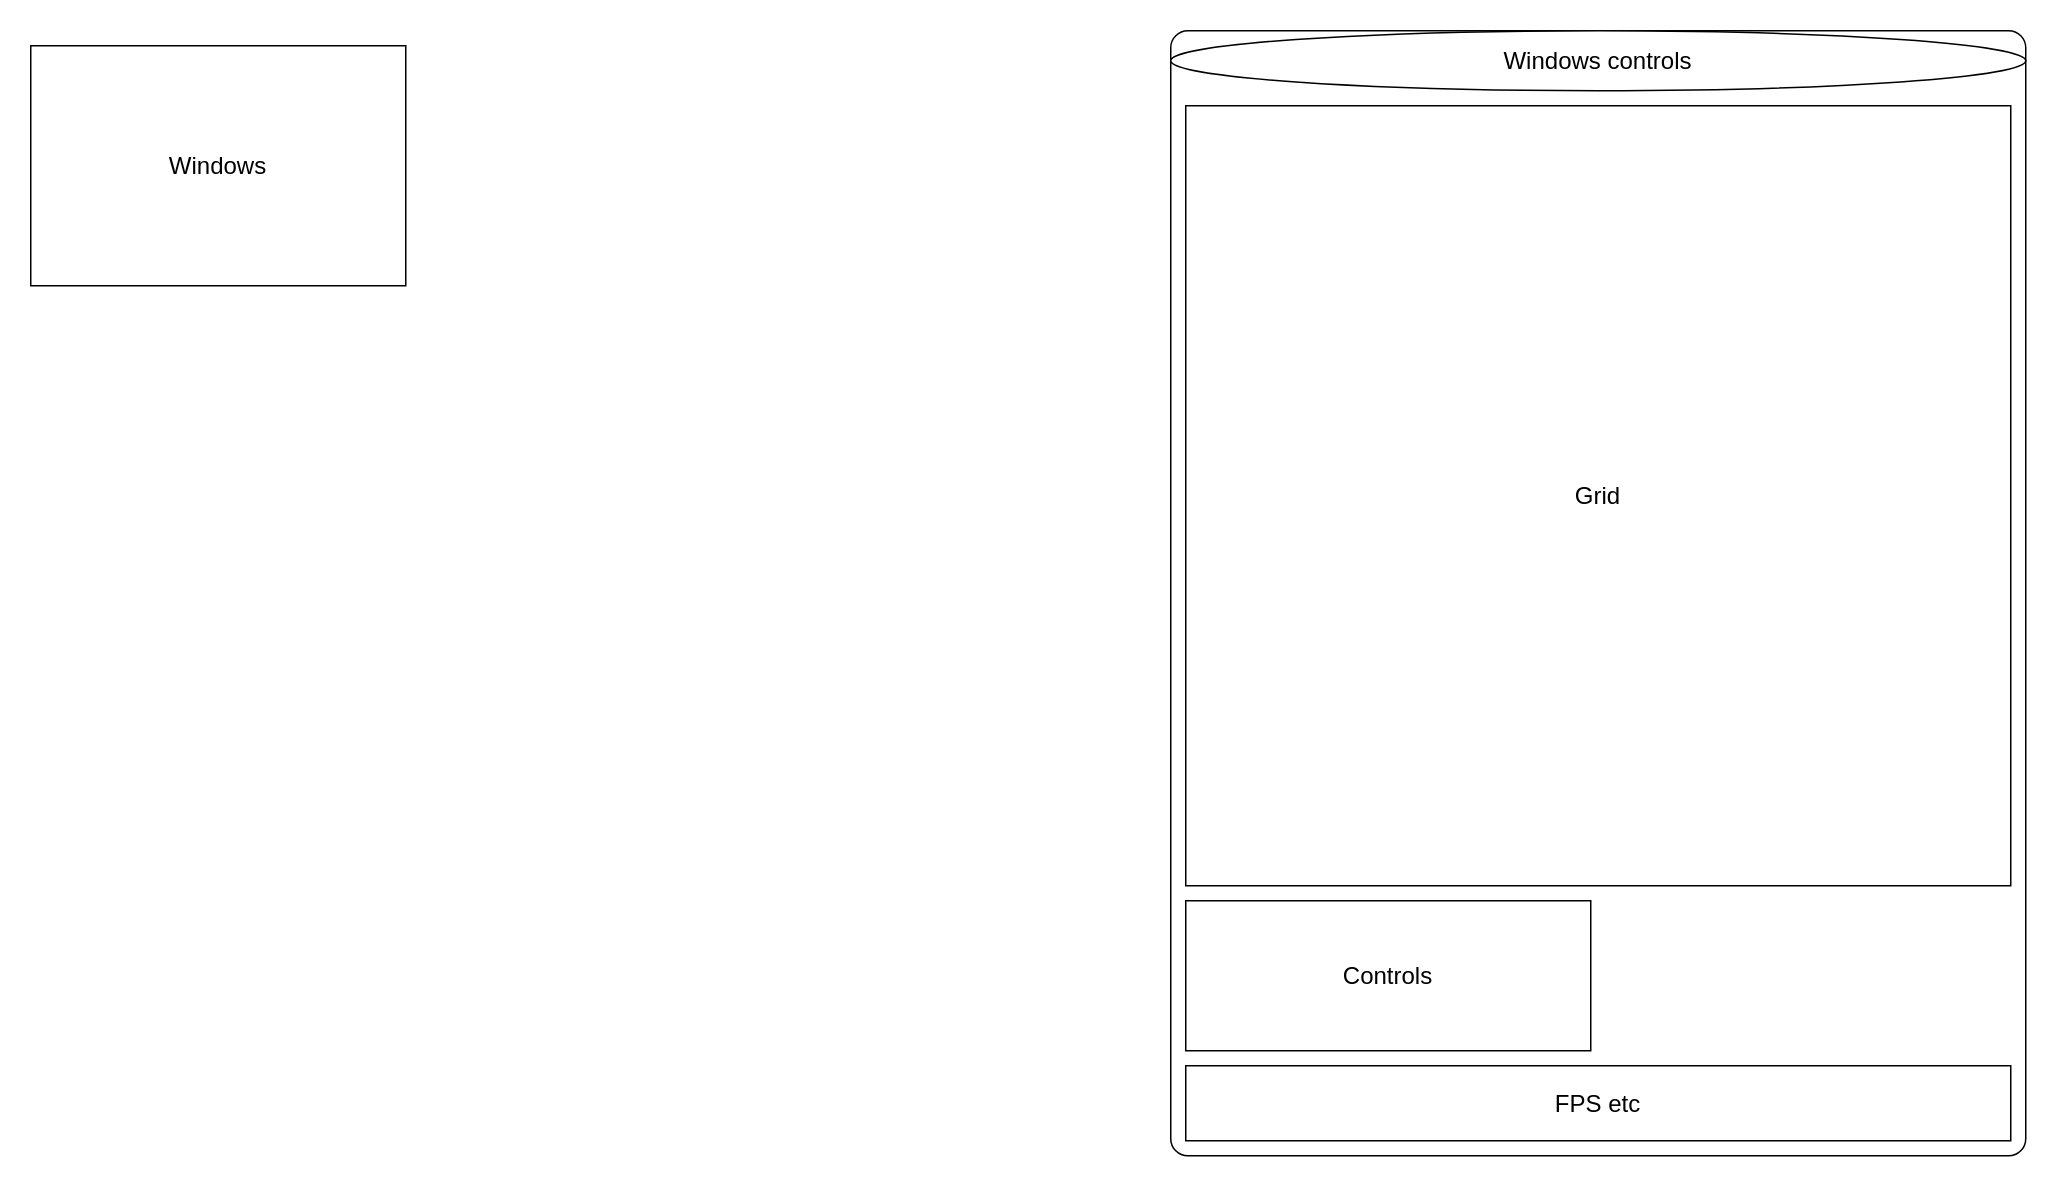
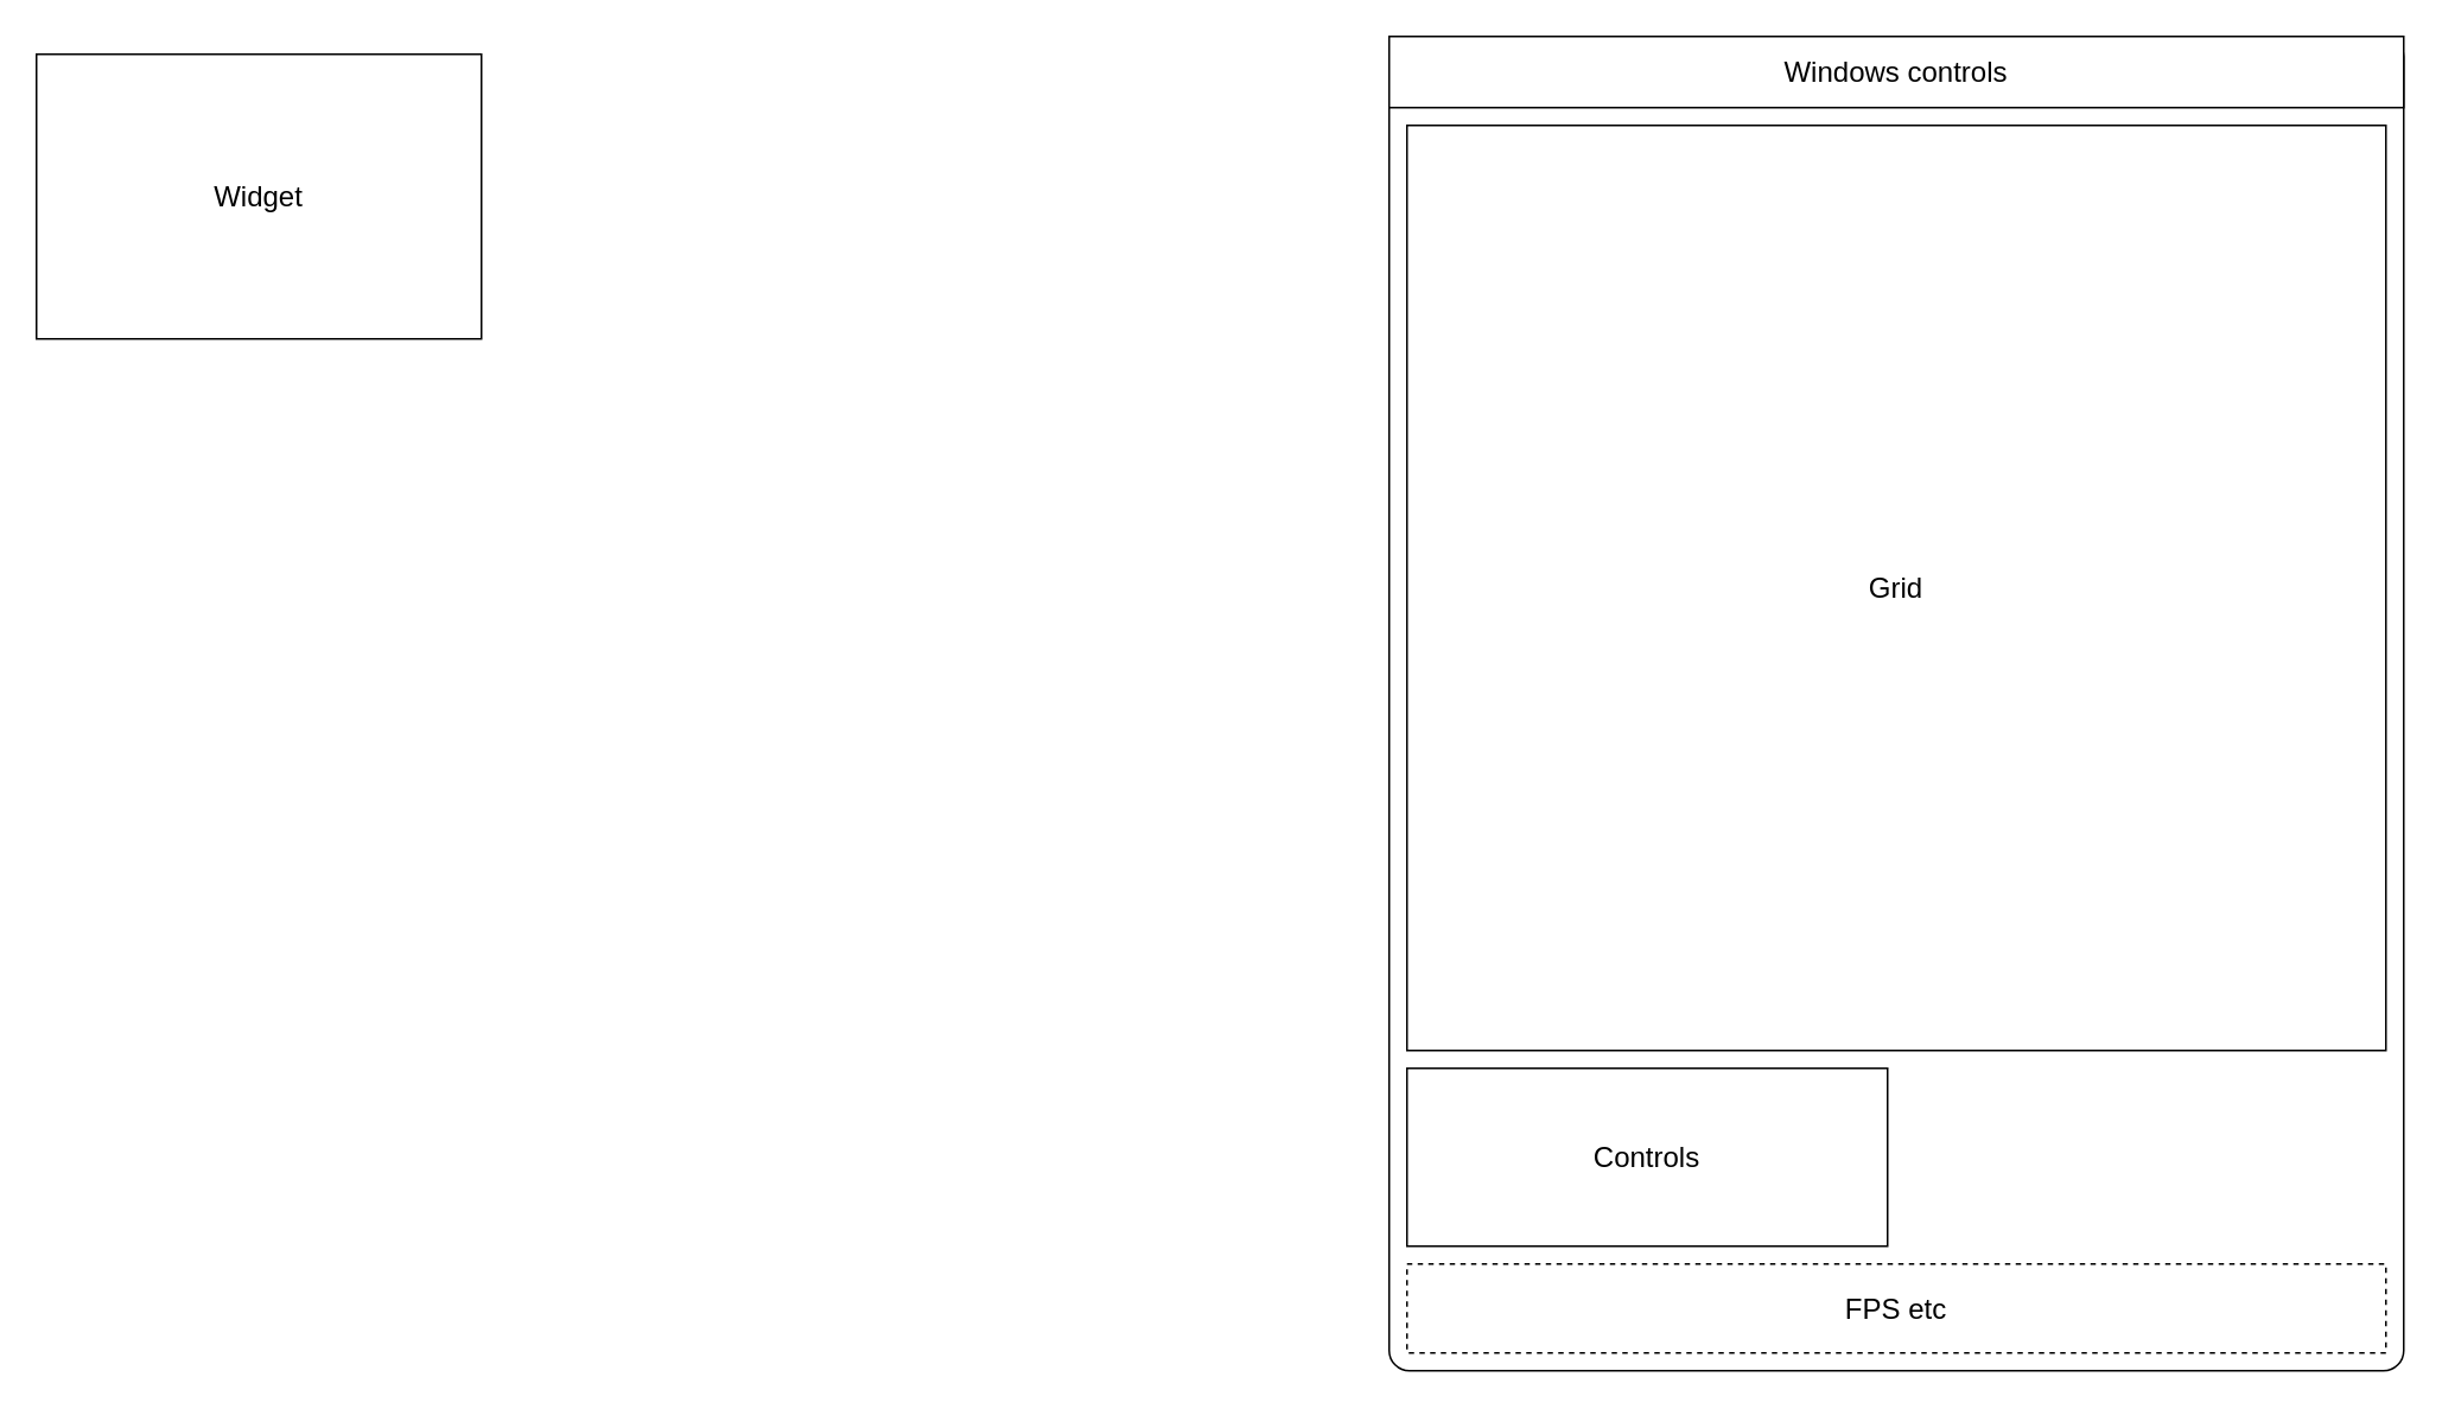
  <mxCell id="0" />
  <mxCell id="1" parent="0" />
  <mxCell id="2" value="" style="rounded=1;whiteSpace=wrap;html=1;fontSize=16;arcSize=2;" vertex="1" parent="1"><mxGeometry x="780" y="20" width="570" height="750" as="geometry" /></mxCell>
- <mxCell id="3" value="Windows controls" style="ellipse;whiteSpace=wrap;html=1;fontSize=16;" vertex="1" parent="1"><mxGeometry x="780" y="20" width="570" height="40" as="geometry" /></mxCell>
+ <mxCell id="3" value="Windows controls" style="rounded=0;whiteSpace=wrap;html=1;fontSize=16;" vertex="1" parent="1"><mxGeometry x="780" y="20" width="570" height="40" as="geometry" /></mxCell>
  <mxCell id="4" value="Grid" style="rounded=0;whiteSpace=wrap;html=1;fontSize=16;" vertex="1" parent="1"><mxGeometry x="790" y="70" width="550" height="520" as="geometry" /></mxCell>
- <mxCell id="5" value="Windows" style="rounded=0;whiteSpace=wrap;html=1;fontSize=16;" vertex="1" parent="1"><mxGeometry x="20" y="30" width="250" height="160" as="geometry" /></mxCell>
+ <mxCell id="5" value="Widget" style="rounded=0;whiteSpace=wrap;html=1;fontSize=16;" vertex="1" parent="1"><mxGeometry x="20" y="30" width="250" height="160" as="geometry" /></mxCell>
  <mxCell id="6" value="Controls" style="rounded=0;whiteSpace=wrap;html=1;fontSize=16;" vertex="1" parent="1"><mxGeometry x="790" y="600" width="270" height="100" as="geometry" /></mxCell>
- <mxCell id="7" value="FPS etc" style="rounded=0;whiteSpace=wrap;html=1;fontSize=16;" vertex="1" parent="1"><mxGeometry x="790" y="710" width="550" height="50" as="geometry" /></mxCell>
+ <mxCell id="7" value="FPS etc" style="rounded=0;whiteSpace=wrap;html=1;fontSize=16;dashed=1;" vertex="1" parent="1"><mxGeometry x="790" y="710" width="550" height="50" as="geometry" /></mxCell>
